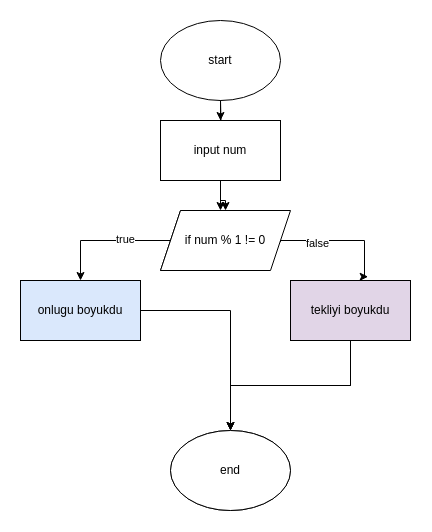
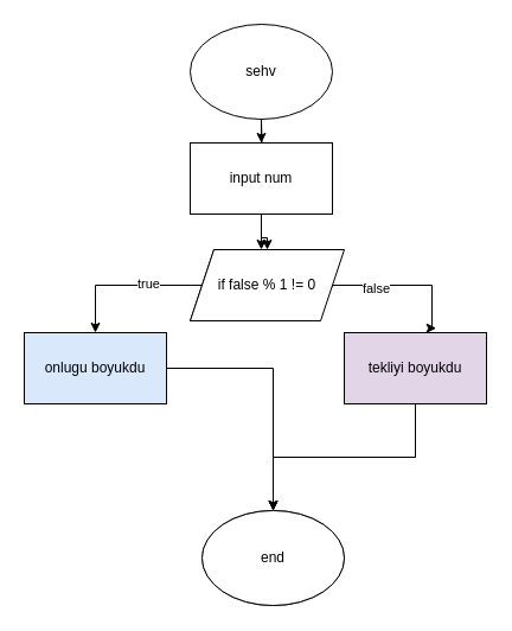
  <mxCell id="0" />
  <mxCell id="1" parent="0" />
  <mxCell id="2" value="" style="edgeStyle=orthogonalEdgeStyle;rounded=0;orthogonalLoop=1;jettySize=auto;html=1;" edge="1" parent="1" source="3" target="11"><mxGeometry relative="1" as="geometry" /></mxCell>
- <mxCell id="3" value="start" style="ellipse;whiteSpace=wrap;html=1;" vertex="1" parent="1"><mxGeometry x="160" y="20" width="120" height="80" as="geometry" /></mxCell>
+ <mxCell id="3" value="sehv" style="ellipse;whiteSpace=wrap;html=1;" vertex="1" parent="1"><mxGeometry x="160" y="20" width="120" height="80" as="geometry" /></mxCell>
  <mxCell id="4" value="end" style="ellipse;whiteSpace=wrap;html=1;" vertex="1" parent="1"><mxGeometry x="170" y="430" width="120" height="80" as="geometry" /></mxCell>
  <mxCell id="5" style="edgeStyle=orthogonalEdgeStyle;rounded=0;orthogonalLoop=1;jettySize=auto;html=1;entryX=0.5;entryY=0;entryDx=0;entryDy=0;" edge="1" parent="1" source="9" target="12"><mxGeometry relative="1" as="geometry" /></mxCell>
  <mxCell id="6" value="true" style="edgeLabel;html=1;align=center;verticalAlign=middle;resizable=0;points=[];" vertex="1" connectable="0" parent="5"><mxGeometry x="-0.292" y="-2" relative="1" as="geometry"><mxPoint as="offset" /></mxGeometry></mxCell>
  <mxCell id="7" style="edgeStyle=orthogonalEdgeStyle;rounded=0;orthogonalLoop=1;jettySize=auto;html=1;exitX=1;exitY=0.75;exitDx=0;exitDy=0;entryX=0.647;entryY=-0.063;entryDx=0;entryDy=0;entryPerimeter=0;" edge="1" parent="1" target="23"><mxGeometry relative="1" as="geometry"><mxPoint x="280.004" y="241.538" as="sourcePoint" /><mxPoint x="363.85" y="270" as="targetPoint" /><Array as="points"><mxPoint x="280" y="240" /><mxPoint x="364" y="240" /><mxPoint x="364" y="276" /></Array></mxGeometry></mxCell>
  <mxCell id="8" value="false" style="edgeLabel;html=1;align=center;verticalAlign=middle;resizable=0;points=[];" vertex="1" connectable="0" parent="7"><mxGeometry x="-0.398" y="-2" relative="1" as="geometry"><mxPoint as="offset" /></mxGeometry></mxCell>
  <mxCell id="9" value="num &amp;gt;= 1&lt;div&gt;&amp;amp;&amp;amp;&lt;/div&gt;&lt;div&gt;num &amp;lt;=99&lt;/div&gt;" style="shape=parallelogram;perimeter=parallelogramPerimeter;whiteSpace=wrap;html=1;fixedSize=1;" vertex="1" parent="1"><mxGeometry x="160" y="210" width="120" height="60" as="geometry" /></mxCell>
  <mxCell id="10" value="" style="edgeStyle=orthogonalEdgeStyle;rounded=0;orthogonalLoop=1;jettySize=auto;html=1;" edge="1" parent="1" source="11" target="9"><mxGeometry relative="1" as="geometry" /></mxCell>
  <mxCell id="11" value="input num" style="rounded=0;whiteSpace=wrap;html=1;" vertex="1" parent="1"><mxGeometry x="160" y="120" width="120" height="60" as="geometry" /></mxCell>
  <mxCell id="12" value="&lt;span style=&quot;font-weight: normal;&quot;&gt;reqemi herfe ceviririk&lt;/span&gt;" style="rounded=0;whiteSpace=wrap;html=1;fontStyle=1" vertex="1" parent="1"><mxGeometry x="20" y="280" width="120" height="60" as="geometry" /></mxCell>
  <mxCell id="13" style="edgeStyle=orthogonalEdgeStyle;rounded=0;orthogonalLoop=1;jettySize=auto;html=1;exitX=0.5;exitY=1;exitDx=0;exitDy=0;entryX=0.5;entryY=0;entryDx=0;entryDy=0;" edge="1" parent="1" source="14" target="4"><mxGeometry relative="1" as="geometry" /></mxCell>
  <mxCell id="14" value="sehv mesaji" style="rounded=0;whiteSpace=wrap;html=1;" vertex="1" parent="1"><mxGeometry x="290" y="280" width="120" height="60" as="geometry" /></mxCell>
  <mxCell id="15" value="" style="edgeStyle=orthogonalEdgeStyle;rounded=0;orthogonalLoop=1;jettySize=auto;html=1;" edge="1" parent="1" target="19"><mxGeometry relative="1" as="geometry"><mxPoint x="220" y="100" as="sourcePoint" /></mxGeometry></mxCell>
  <mxCell id="16" value="end" style="ellipse;whiteSpace=wrap;html=1;" vertex="1" parent="1"><mxGeometry x="170" y="430" width="120" height="80" as="geometry" /></mxCell>
- <mxCell id="17" value="if num % &lt;span class=&quot;hljs-number&quot;&gt;1&lt;/span&gt; != &lt;span class=&quot;hljs-number&quot;&gt;0&lt;/span&gt;" style="shape=parallelogram;perimeter=parallelogramPerimeter;whiteSpace=wrap;html=1;fixedSize=1;" vertex="1" parent="1"><mxGeometry x="160" y="210" width="130" height="60" as="geometry" /></mxCell>
+ <mxCell id="17" value="if false % &lt;span class=&quot;hljs-number&quot;&gt;1&lt;/span&gt; != &lt;span class=&quot;hljs-number&quot;&gt;0&lt;/span&gt;" style="shape=parallelogram;perimeter=parallelogramPerimeter;whiteSpace=wrap;html=1;fixedSize=1;" vertex="1" parent="1"><mxGeometry x="160" y="210" width="130" height="60" as="geometry" /></mxCell>
  <mxCell id="18" value="" style="edgeStyle=orthogonalEdgeStyle;rounded=0;orthogonalLoop=1;jettySize=auto;html=1;" edge="1" parent="1" source="19" target="17"><mxGeometry relative="1" as="geometry" /></mxCell>
  <mxCell id="19" value="input num" style="rounded=0;whiteSpace=wrap;html=1;" vertex="1" parent="1"><mxGeometry x="160" y="120" width="120" height="60" as="geometry" /></mxCell>
  <mxCell id="20" style="edgeStyle=orthogonalEdgeStyle;rounded=0;orthogonalLoop=1;jettySize=auto;html=1;" edge="1" parent="1" source="21" target="16"><mxGeometry relative="1" as="geometry" /></mxCell>
  <mxCell id="21" value="&lt;span style=&quot;font-weight: 400;&quot;&gt;onlugu boyukdu&lt;/span&gt;" style="rounded=0;whiteSpace=wrap;html=1;fontStyle=1;fillColor=#dae8fc;" vertex="1" parent="1"><mxGeometry x="20" y="280" width="120" height="60" as="geometry" /></mxCell>
  <mxCell id="22" style="edgeStyle=orthogonalEdgeStyle;rounded=0;orthogonalLoop=1;jettySize=auto;html=1;exitX=0.5;exitY=1;exitDx=0;exitDy=0;entryX=0.5;entryY=0;entryDx=0;entryDy=0;" edge="1" parent="1" source="23" target="16"><mxGeometry relative="1" as="geometry" /></mxCell>
  <mxCell id="23" value="tekliyi boyukdu" style="rounded=0;whiteSpace=wrap;html=1;fillColor=#e1d5e7;" vertex="1" parent="1"><mxGeometry x="290" y="280" width="120" height="60" as="geometry" /></mxCell>
